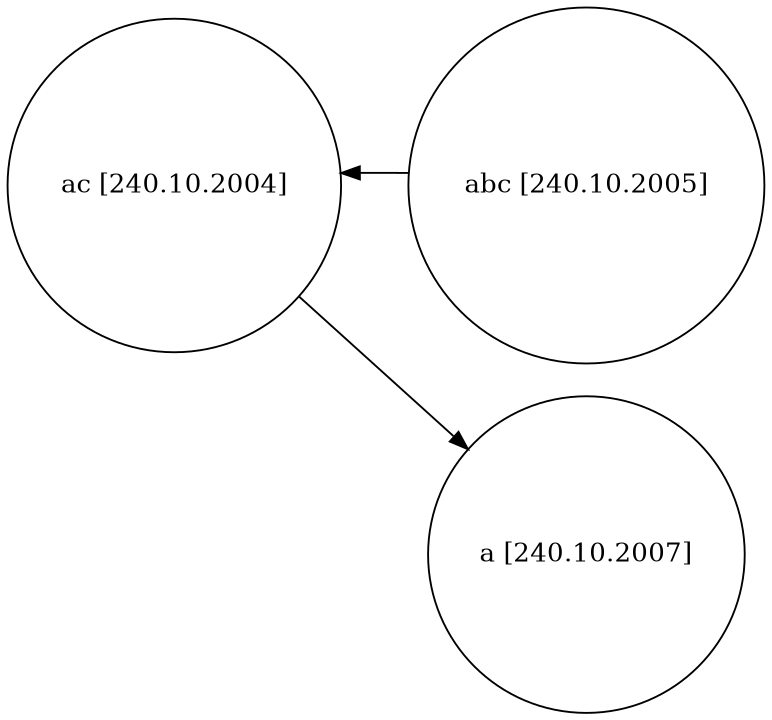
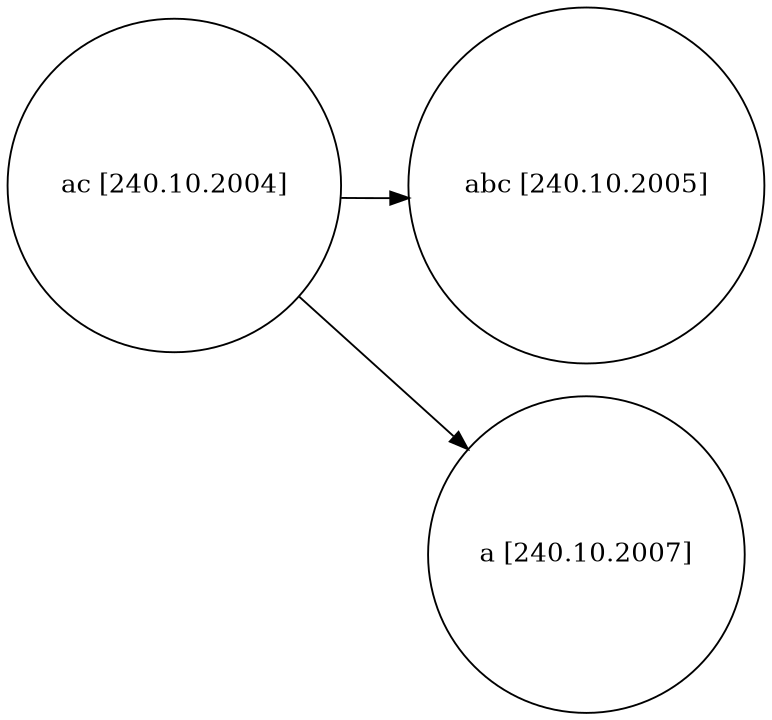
  digraph {
    rankdir=LR
    node [shape=circle]
    "ac [240.10.2004]"
    "abc [240.10.2005]"
    "a [240.10.2007]"
-   "abc [240.10.2005]" -> "ac [240.10.2004]"
+   "ac [240.10.2004]" -> "abc [240.10.2005]"
    "ac [240.10.2004]" -> "a [240.10.2007]"
  }
